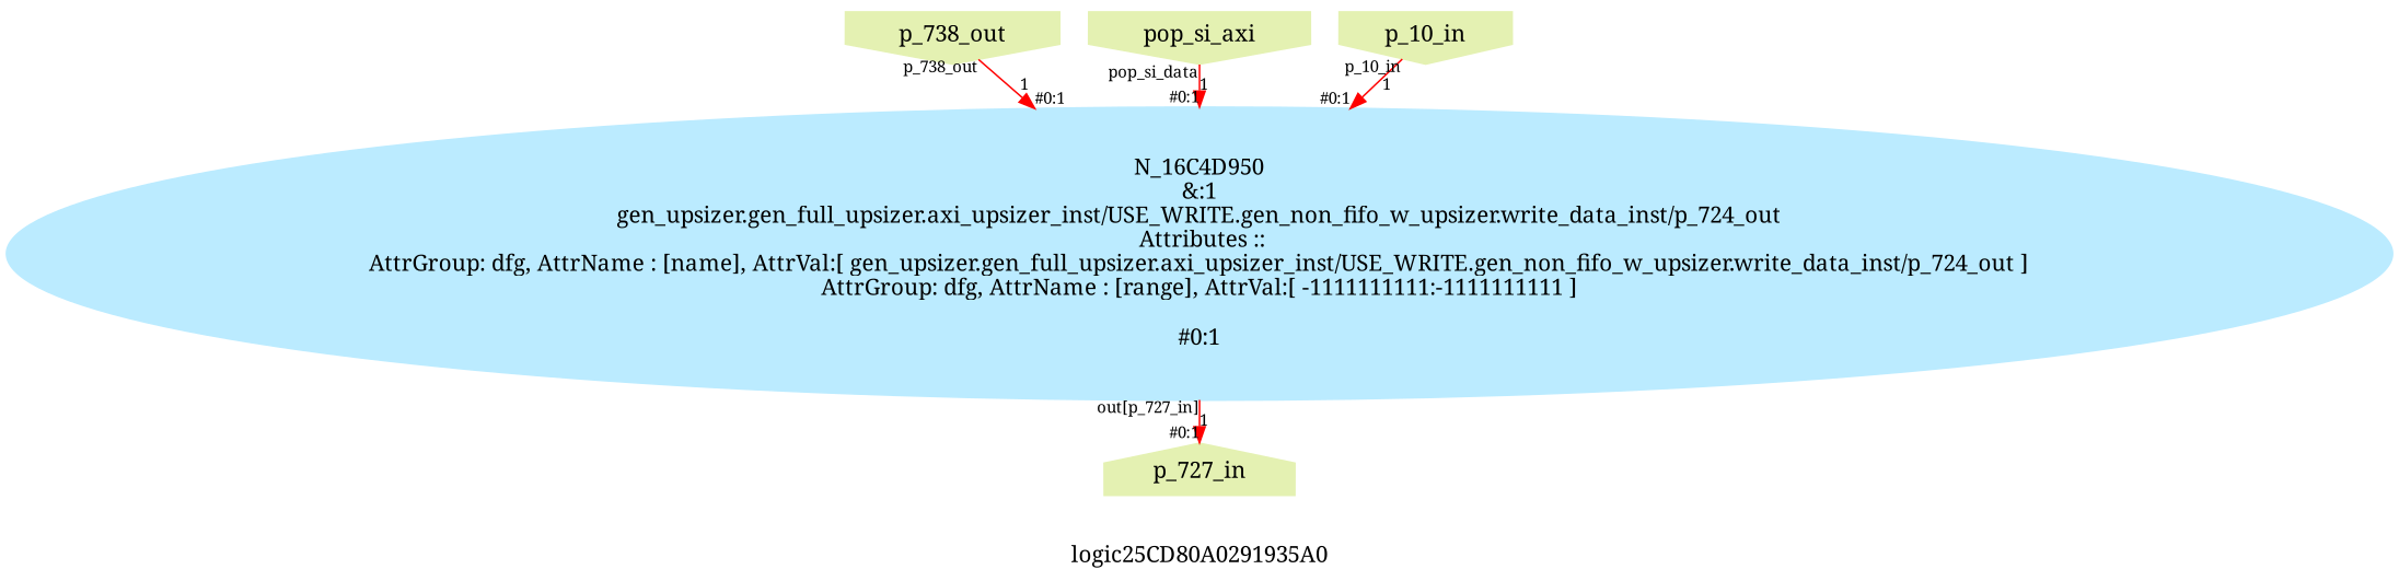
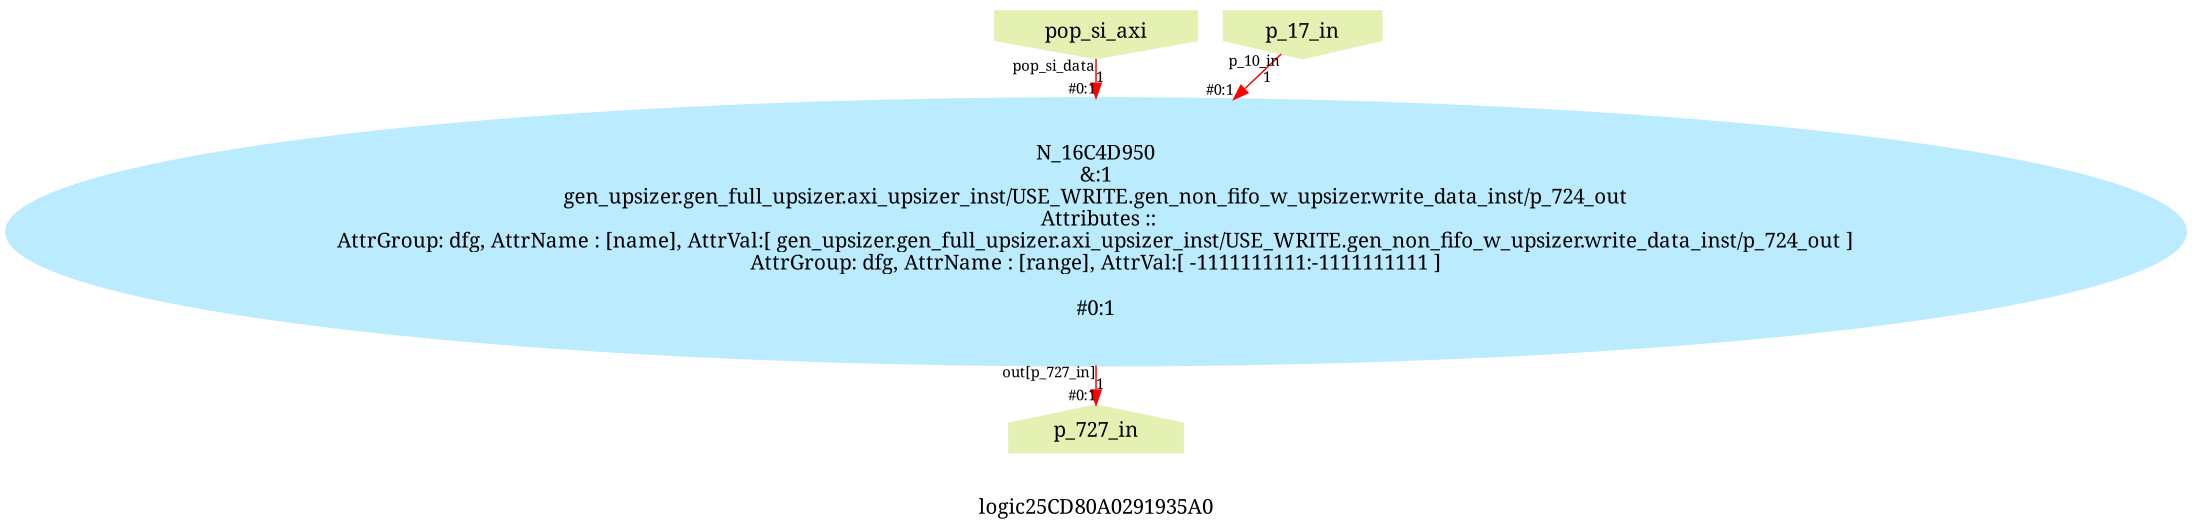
  digraph {
    fontname="Noto Serif"
    label=logic25CD80A0291935A0
    ranksep=0.1
    splines=true
    node [color="#e4f1b2" fontname="Noto Serif" shape=invhouse style=filled]
    edge [color="#ff0000" fontname="Noto Serif" fontsize=10 headlabel="#0:1"]
-   n1 [label=p_738_out]
    n2 [label=pop_si_axi]
-   n3 [label=p_10_in]
+   n3 [label=p_17_in]
    n4 [label=p_727_in shape=house]
    n5 [color="#bbebff" label="N_16C4D950\n&:1\ngen_upsizer.gen_full_upsizer.axi_upsizer_inst/USE_WRITE.gen_non_fifo_w_upsizer.write_data_inst/p_724_out\n Attributes ::\nAttrGroup: dfg, AttrName : [name], AttrVal:[ gen_upsizer.gen_full_upsizer.axi_upsizer_inst/USE_WRITE.gen_non_fifo_w_upsizer.write_data_inst/p_724_out ]\nAttrGroup: dfg, AttrName : [range], AttrVal:[ -1111111111:-1111111111 ]\n\n#0:1\n" shape=""]
    subgraph sub_1 {
      rank=source
-     n1
      n2
      n3
    }
    subgraph sub_2 {
      rank=sink
      n4
    }
-   n1 -> n5 [label=1 taillabel=p_738_out]
    n2 -> n5 [label=1 taillabel=pop_si_data]
    n3 -> n5 [label=1 taillabel=p_10_in]
    n5 -> n4 [label=1 taillabel="out[p_727_in]"]
  }
